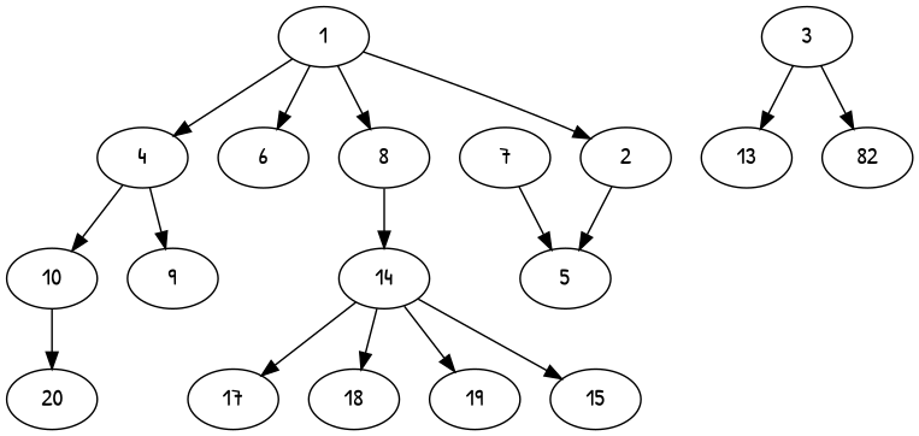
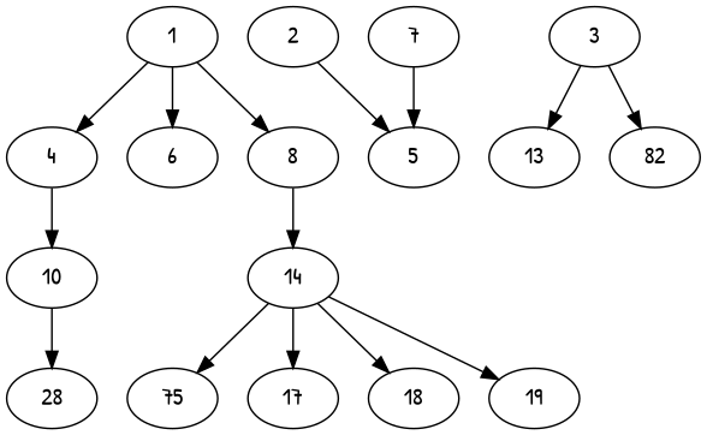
  strict digraph {
    fontname="Patrick Hand"
    node [distance=17 fontname="Patrick Hand"]
    edge [fontname="Patrick Hand"]
    1
    2
    4
    6
    8
    5
-   9
    10
    14 [distance=""]
    13 [distance=""]
    3
    n12 [label=82 distance=""]
-   20 [distance=""]
+   20 [label=28 distance=""]
    7
-   15 [distance=""]
+   15 [label=75 distance=""]
    17 [distance=""]
    18 [distance=""]
    19 [distance=""]
-   1 -> 2
    1 -> 4
    1 -> 6
    1 -> 8
    2 -> 5
-   4 -> 9
    4 -> 10
    8 -> 14
    10 -> 20
    14 -> 15
    14 -> 17
    14 -> 18
    14 -> 19
    3 -> 13
    3 -> n12
    7 -> 5
  }
